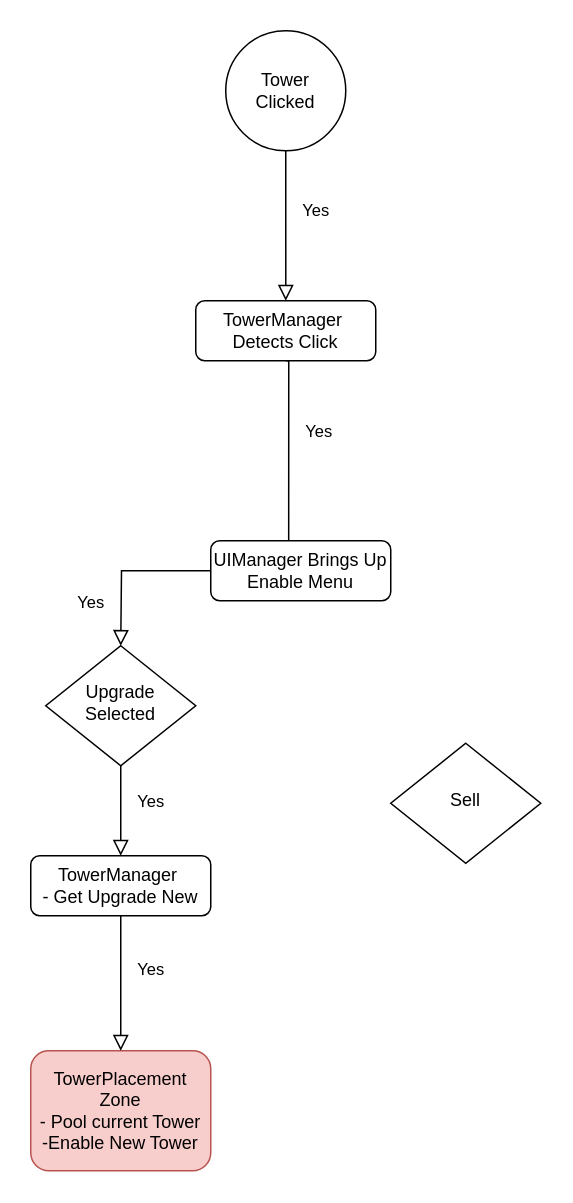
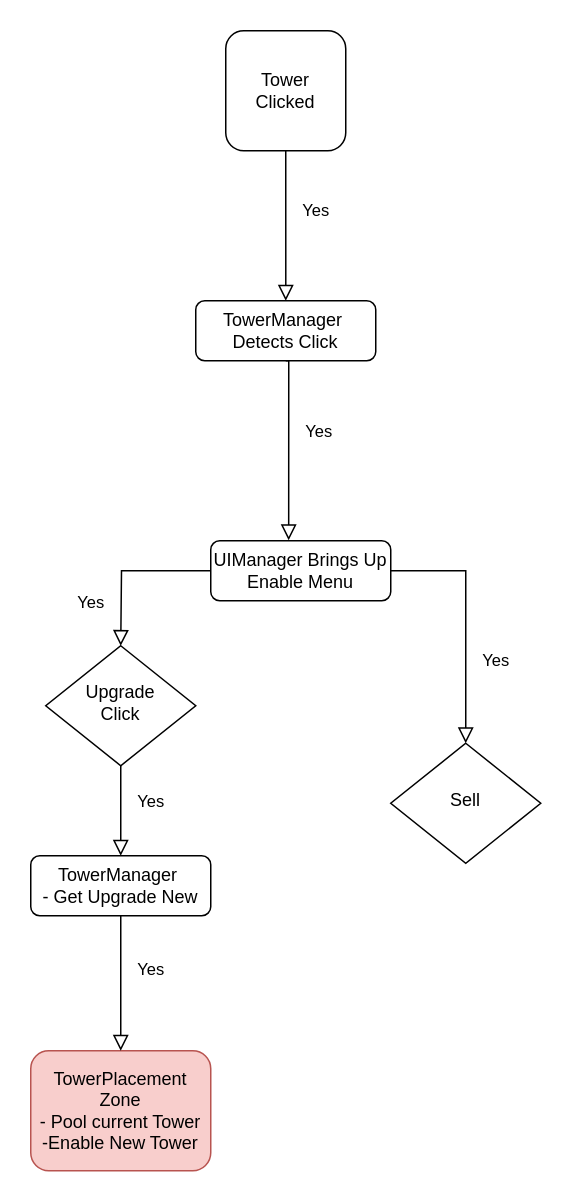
  <mxCell id="0" />
  <mxCell id="1" parent="0" />
  <mxCell id="2" value="TowerManager&amp;nbsp;&lt;br&gt;Detects Click" style="rounded=1;whiteSpace=wrap;html=1;fontSize=12;glass=0;strokeWidth=1;shadow=0;" parent="1" vertex="1"><mxGeometry x="130" y="200" width="120" height="40" as="geometry" /></mxCell>
- <mxCell id="3" value="Upgrade&lt;br&gt;Selected" style="rhombus;whiteSpace=wrap;html=1;shadow=0;fontFamily=Helvetica;fontSize=12;align=center;strokeWidth=1;spacing=6;spacingTop=-4;" parent="1" vertex="1"><mxGeometry x="30" y="430" width="100" height="80" as="geometry" /></mxCell>
- <mxCell id="4" value="Yes" style="edgeStyle=orthogonalEdgeStyle;rounded=0;html=1;jettySize=auto;orthogonalLoop=1;fontSize=11;endArrow=none;endFill=0;endSize=8;strokeWidth=1;shadow=0;labelBackgroundColor=none;exitX=0.5;exitY=1;exitDx=0;exitDy=0;entryX=0.433;entryY=-0.008;entryDx=0;entryDy=0;entryPerimeter=0;" parent="1" source="2" target="7" edge="1"><mxGeometry x="-0.2" y="20" relative="1" as="geometry"><mxPoint as="offset" /><mxPoint x="10" y="270" as="targetPoint" /><Array as="points"><mxPoint x="192" y="240" /></Array></mxGeometry></mxCell>
+ <mxCell id="3" value="Upgrade&lt;br&gt;Click" style="rhombus;whiteSpace=wrap;html=1;shadow=0;fontFamily=Helvetica;fontSize=12;align=center;strokeWidth=1;spacing=6;spacingTop=-4;" parent="1" vertex="1"><mxGeometry x="30" y="430" width="100" height="80" as="geometry" /></mxCell>
+ <mxCell id="4" value="Yes" style="edgeStyle=orthogonalEdgeStyle;rounded=0;html=1;jettySize=auto;orthogonalLoop=1;fontSize=11;endArrow=block;endFill=0;endSize=8;strokeWidth=1;shadow=0;labelBackgroundColor=none;exitX=0.5;exitY=1;exitDx=0;exitDy=0;entryX=0.433;entryY=-0.008;entryDx=0;entryDy=0;entryPerimeter=0;" parent="1" source="2" target="7" edge="1"><mxGeometry x="-0.2" y="20" relative="1" as="geometry"><mxPoint as="offset" /><mxPoint x="10" y="270" as="targetPoint" /><Array as="points"><mxPoint x="192" y="240" /></Array></mxGeometry></mxCell>
  <mxCell id="5" value="Sell" style="rhombus;whiteSpace=wrap;html=1;shadow=0;fontFamily=Helvetica;fontSize=12;align=center;strokeWidth=1;spacing=6;spacingTop=-4;" parent="1" vertex="1"><mxGeometry x="260" y="495" width="100" height="80" as="geometry" /></mxCell>
  <mxCell id="6" value="TowerPlacement Zone&lt;br&gt;- Pool current Tower&lt;br&gt;-Enable New Tower" style="rounded=1;whiteSpace=wrap;html=1;fontSize=12;glass=0;strokeWidth=1;shadow=0;fillColor=#f8cecc;strokeColor=#b85450;" parent="1" vertex="1"><mxGeometry x="20" y="700" width="120" height="80" as="geometry" /></mxCell>
  <mxCell id="7" value="UIManager Brings Up&lt;br&gt;Enable Menu" style="rounded=1;whiteSpace=wrap;html=1;fontSize=12;glass=0;strokeWidth=1;shadow=0;" parent="1" vertex="1"><mxGeometry x="140" y="360" width="120" height="40" as="geometry" /></mxCell>
  <mxCell id="8" value="Yes" style="edgeStyle=orthogonalEdgeStyle;rounded=0;html=1;jettySize=auto;orthogonalLoop=1;fontSize=11;endArrow=block;endFill=0;endSize=8;strokeWidth=1;shadow=0;labelBackgroundColor=none;" edge="1" parent="1" source="9"><mxGeometry x="-0.2" y="20" relative="1" as="geometry"><mxPoint as="offset" /><mxPoint x="199.98" y="112.07" as="sourcePoint" /><mxPoint x="190.03" y="200" as="targetPoint" /><Array as="points"><mxPoint x="190" y="120" /><mxPoint x="190" y="120" /></Array></mxGeometry></mxCell>
- <mxCell id="9" value="Tower&lt;br&gt;Clicked" style="ellipse;whiteSpace=wrap;html=1;aspect=fixed;" vertex="1" parent="1"><mxGeometry x="150" y="20" width="80" height="80" as="geometry" /></mxCell>
+ <mxCell id="9" value="Tower&lt;br&gt;Clicked" style="whiteSpace=wrap;html=1;aspect=fixed;rounded=1;" vertex="1" parent="1"><mxGeometry x="150" y="20" width="80" height="80" as="geometry" /></mxCell>
  <mxCell id="10" value="Yes" style="rounded=0;html=1;jettySize=auto;orthogonalLoop=1;fontSize=11;endArrow=block;endFill=0;endSize=8;strokeWidth=1;shadow=0;labelBackgroundColor=none;edgeStyle=orthogonalEdgeStyle;exitX=0;exitY=0.5;exitDx=0;exitDy=0;" edge="1" parent="1" source="7"><mxGeometry x="0.091" y="28" relative="1" as="geometry"><mxPoint x="-48" y="20" as="offset" /><mxPoint x="20" y="340" as="sourcePoint" /><mxPoint x="80" y="430" as="targetPoint" /></mxGeometry></mxCell>
+ <mxCell id="11" value="Yes" style="rounded=0;html=1;jettySize=auto;orthogonalLoop=1;fontSize=11;endArrow=block;endFill=0;endSize=8;strokeWidth=1;shadow=0;labelBackgroundColor=none;edgeStyle=orthogonalEdgeStyle;exitX=1;exitY=0.5;exitDx=0;exitDy=0;entryX=0.5;entryY=0;entryDx=0;entryDy=0;" edge="1" parent="1" source="7" target="5"><mxGeometry x="0.333" y="20" relative="1" as="geometry"><mxPoint as="offset" /><mxPoint x="300" y="380" as="sourcePoint" /><mxPoint x="350" y="430" as="targetPoint" /><Array as="points"><mxPoint x="310" y="380" /></Array></mxGeometry></mxCell>
  <mxCell id="12" value="TowerManager&amp;nbsp;&lt;br&gt;- Get Upgrade New" style="rounded=1;whiteSpace=wrap;html=1;fontSize=12;glass=0;strokeWidth=1;shadow=0;" vertex="1" parent="1"><mxGeometry x="20" y="570" width="120" height="40" as="geometry" /></mxCell>
  <mxCell id="13" value="Yes" style="edgeStyle=orthogonalEdgeStyle;rounded=0;html=1;jettySize=auto;orthogonalLoop=1;fontSize=11;endArrow=block;endFill=0;endSize=8;strokeWidth=1;shadow=0;labelBackgroundColor=none;entryX=0.5;entryY=0;entryDx=0;entryDy=0;" edge="1" parent="1" target="12"><mxGeometry x="-0.2" y="20" relative="1" as="geometry"><mxPoint as="offset" /><mxPoint x="80" y="510" as="sourcePoint" /><mxPoint x="-78" y="480" as="targetPoint" /><Array as="points"><mxPoint x="80" y="570" /></Array></mxGeometry></mxCell>
  <mxCell id="14" value="Yes" style="edgeStyle=orthogonalEdgeStyle;rounded=0;html=1;jettySize=auto;orthogonalLoop=1;fontSize=11;endArrow=block;endFill=0;endSize=8;strokeWidth=1;shadow=0;labelBackgroundColor=none;entryX=0.5;entryY=0;entryDx=0;entryDy=0;exitX=0.5;exitY=1;exitDx=0;exitDy=0;" edge="1" parent="1" source="12"><mxGeometry x="-0.2" y="20" relative="1" as="geometry"><mxPoint as="offset" /><mxPoint x="80" y="640" as="sourcePoint" /><mxPoint x="80" y="700" as="targetPoint" /><Array as="points" /></mxGeometry></mxCell>
